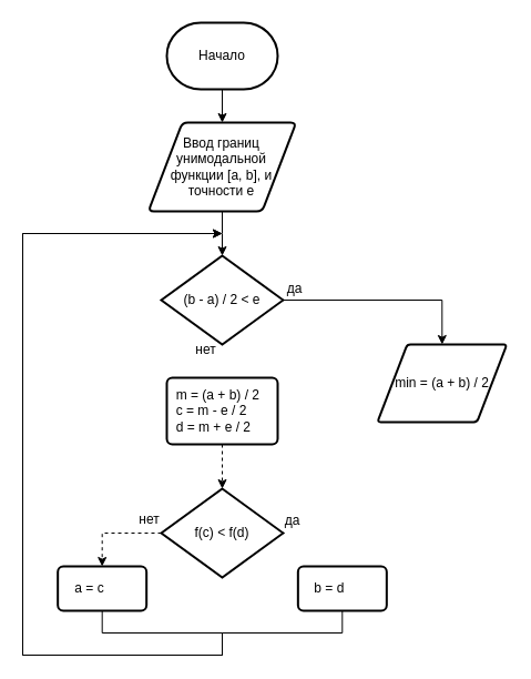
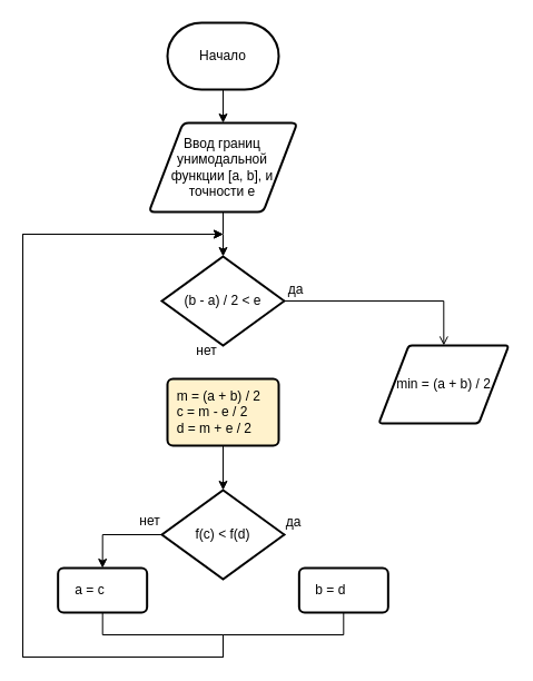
  <mxCell id="0" />
  <mxCell id="1" parent="0" />
  <mxCell id="2" style="edgeStyle=orthogonalEdgeStyle;rounded=0;orthogonalLoop=1;jettySize=auto;html=1;entryX=0.5;entryY=0;entryDx=0;entryDy=0;" edge="1" parent="1" source="3" target="5"><mxGeometry relative="1" as="geometry" /></mxCell>
  <mxCell id="3" value="Начало" style="strokeWidth=2;html=1;shape=mxgraph.flowchart.terminator;whiteSpace=wrap;" vertex="1" parent="1"><mxGeometry x="150" y="20" width="100" height="60" as="geometry" /></mxCell>
  <mxCell id="4" style="edgeStyle=orthogonalEdgeStyle;rounded=0;orthogonalLoop=1;jettySize=auto;html=1;entryX=0.5;entryY=0;entryDx=0;entryDy=0;entryPerimeter=0;" edge="1" parent="1" source="5" target="7"><mxGeometry relative="1" as="geometry" /></mxCell>
  <mxCell id="5" value="Ввод границ унимодальной функции [a, b], и точности e" style="shape=parallelogram;html=1;strokeWidth=2;perimeter=parallelogramPerimeter;whiteSpace=wrap;rounded=1;arcSize=10;size=0.23;" vertex="1" parent="1"><mxGeometry x="133.34" y="110" width="133.33" height="80" as="geometry" /></mxCell>
- <mxCell id="6" style="edgeStyle=orthogonalEdgeStyle;rounded=0;orthogonalLoop=1;jettySize=auto;html=1;entryX=0.5;entryY=0;entryDx=0;entryDy=0;" edge="1" parent="1" source="7" target="8"><mxGeometry relative="1" as="geometry" /></mxCell>
+ <mxCell id="6" style="edgeStyle=orthogonalEdgeStyle;rounded=0;orthogonalLoop=1;jettySize=auto;html=1;entryX=0.5;entryY=0;entryDx=0;entryDy=0;endArrow=open;" edge="1" parent="1" source="7" target="8"><mxGeometry relative="1" as="geometry" /></mxCell>
  <mxCell id="7" value="(b - a) / 2 &amp;lt; e" style="strokeWidth=2;html=1;shape=mxgraph.flowchart.decision;whiteSpace=wrap;" vertex="1" parent="1"><mxGeometry x="145" y="230" width="110" height="80" as="geometry" /></mxCell>
  <mxCell id="8" value="min = (a + b) / 2" style="shape=parallelogram;html=1;strokeWidth=2;perimeter=parallelogramPerimeter;whiteSpace=wrap;rounded=1;arcSize=6;size=0.23;" vertex="1" parent="1"><mxGeometry x="340" y="310" width="116.67" height="70" as="geometry" /></mxCell>
- <mxCell id="9" style="edgeStyle=orthogonalEdgeStyle;rounded=0;orthogonalLoop=1;jettySize=auto;html=1;entryX=0.5;entryY=0;entryDx=0;entryDy=0;entryPerimeter=0;dashed=1;" edge="1" parent="1" source="10" target="12"><mxGeometry relative="1" as="geometry" /></mxCell>
- <mxCell id="10" value="&amp;nbsp; m = (a + b) / 2&lt;br&gt;&amp;nbsp; c = m - e / 2&lt;br&gt;&amp;nbsp; d = m + e / 2" style="rounded=1;whiteSpace=wrap;html=1;absoluteArcSize=1;arcSize=10;strokeWidth=2;align=left;" vertex="1" parent="1"><mxGeometry x="150" y="340" width="100" height="60" as="geometry" /></mxCell>
- <mxCell id="11" style="edgeStyle=orthogonalEdgeStyle;rounded=0;orthogonalLoop=1;jettySize=auto;html=1;entryX=0.5;entryY=0;entryDx=0;entryDy=0;dashed=1;" edge="1" parent="1" source="12" target="16"><mxGeometry relative="1" as="geometry" /></mxCell>
+ <mxCell id="9" style="edgeStyle=orthogonalEdgeStyle;rounded=0;orthogonalLoop=1;jettySize=auto;html=1;entryX=0.5;entryY=0;entryDx=0;entryDy=0;entryPerimeter=0;" edge="1" parent="1" source="10" target="12"><mxGeometry relative="1" as="geometry" /></mxCell>
+ <mxCell id="10" value="&amp;nbsp; m = (a + b) / 2&lt;br&gt;&amp;nbsp; c = m - e / 2&lt;br&gt;&amp;nbsp; d = m + e / 2" style="rounded=1;whiteSpace=wrap;html=1;absoluteArcSize=1;arcSize=10;strokeWidth=2;align=left;fillColor=#fff2cc;" vertex="1" parent="1"><mxGeometry x="150" y="340" width="100" height="60" as="geometry" /></mxCell>
+ <mxCell id="11" style="edgeStyle=orthogonalEdgeStyle;rounded=0;orthogonalLoop=1;jettySize=auto;html=1;entryX=0.5;entryY=0;entryDx=0;entryDy=0;" edge="1" parent="1" source="12" target="16"><mxGeometry relative="1" as="geometry" /></mxCell>
  <mxCell id="12" value="f(c) &amp;lt; f(d)" style="strokeWidth=2;html=1;shape=mxgraph.flowchart.decision;whiteSpace=wrap;" vertex="1" parent="1"><mxGeometry x="145" y="440" width="110" height="80" as="geometry" /></mxCell>
  <mxCell id="13" style="edgeStyle=orthogonalEdgeStyle;rounded=0;orthogonalLoop=1;jettySize=auto;html=1;" edge="1" parent="1" source="14"><mxGeometry relative="1" as="geometry"><mxPoint x="200" y="210" as="targetPoint" /><Array as="points"><mxPoint x="308" y="570" /><mxPoint x="200" y="570" /><mxPoint x="200" y="590" /><mxPoint x="20" y="590" /><mxPoint x="20" y="210" /></Array></mxGeometry></mxCell>
  <mxCell id="14" value="&amp;nbsp; &amp;nbsp; b = d" style="rounded=1;whiteSpace=wrap;html=1;absoluteArcSize=1;arcSize=10;strokeWidth=2;align=left;" vertex="1" parent="1"><mxGeometry x="268.34" y="510" width="80" height="40" as="geometry" /></mxCell>
  <mxCell id="15" style="edgeStyle=orthogonalEdgeStyle;rounded=0;orthogonalLoop=1;jettySize=auto;html=1;" edge="1" parent="1" source="16"><mxGeometry relative="1" as="geometry"><mxPoint x="200" y="210" as="targetPoint" /><Array as="points"><mxPoint x="92" y="570" /><mxPoint x="200" y="570" /><mxPoint x="200" y="590" /><mxPoint x="20" y="590" /><mxPoint x="20" y="210" /></Array></mxGeometry></mxCell>
  <mxCell id="16" value="&amp;nbsp; &amp;nbsp; a = c" style="rounded=1;whiteSpace=wrap;html=1;absoluteArcSize=1;arcSize=10;strokeWidth=2;align=left;" vertex="1" parent="1"><mxGeometry x="51.67" y="510" width="80" height="40" as="geometry" /></mxCell>
  <mxCell id="17" value="да" style="text;html=1;align=center;verticalAlign=middle;resizable=0;points=[];autosize=1;strokeColor=none;fillColor=none;" vertex="1" parent="1"><mxGeometry x="245" y="245" width="40" height="30" as="geometry" /></mxCell>
  <mxCell id="18" value="нет" style="text;html=1;align=center;verticalAlign=middle;resizable=0;points=[];autosize=1;strokeColor=none;fillColor=none;" vertex="1" parent="1"><mxGeometry x="165" y="300" width="40" height="30" as="geometry" /></mxCell>
  <mxCell id="19" value="да" style="text;html=1;align=center;verticalAlign=middle;resizable=0;points=[];autosize=1;strokeColor=none;fillColor=none;" vertex="1" parent="1"><mxGeometry x="243" y="454" width="40" height="30" as="geometry" /></mxCell>
  <mxCell id="20" value="нет" style="text;html=1;align=center;verticalAlign=middle;resizable=0;points=[];autosize=1;strokeColor=none;fillColor=none;" vertex="1" parent="1"><mxGeometry x="114" y="453" width="40" height="30" as="geometry" /></mxCell>
